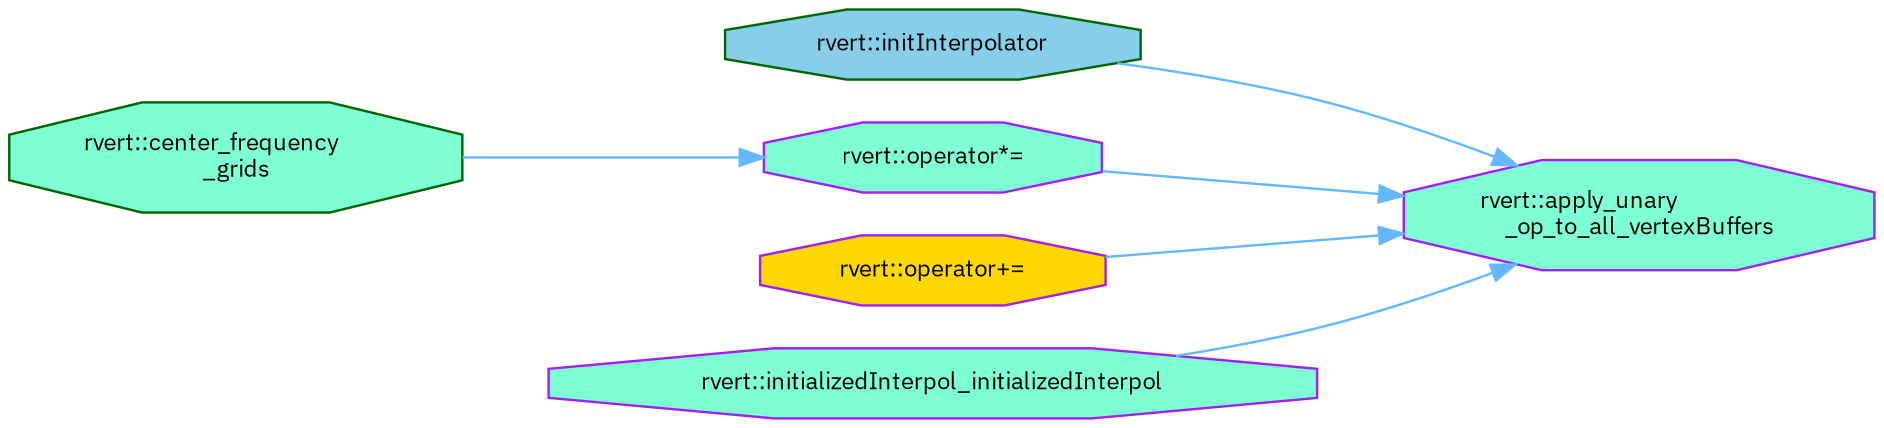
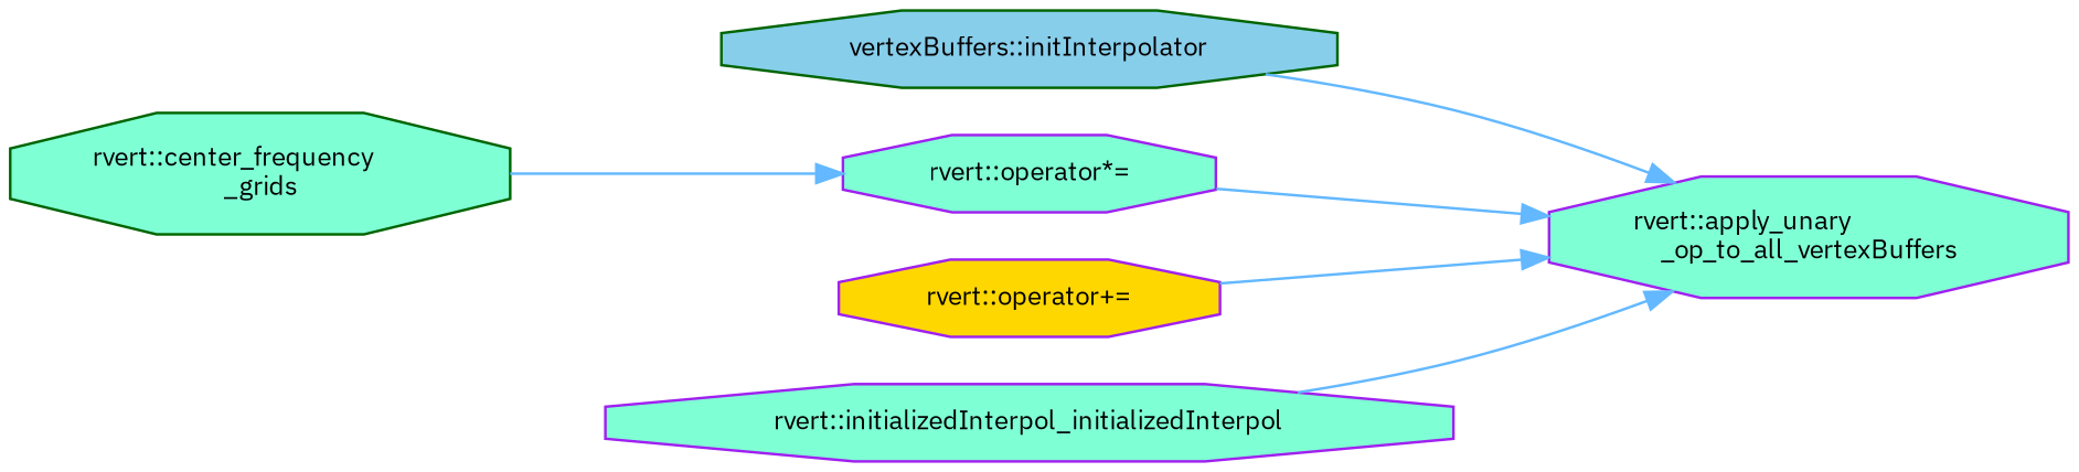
  digraph {
    fontname="IBM Plex Sans"
    rankdir=RL
    node [color=purple fillcolor=aquamarine fontname="IBM Plex Sans" fontsize=10 shape=octagon style=filled]
    edge [color=steelblue1 dir=back fontname="IBM Plex Sans" fontsize=10 labelfontname=Helvetica labelfontsize=10 style=solid]
    n1 [fontcolor=black height=0.2 label="rvert::apply_unary\l_op_to_all_vertexBuffers" width=0.4]
-   n2 [color=darkgreen fillcolor=skyblue height=0.2 label="rvert::initInterpolator" width=0.4]
+   n2 [color=darkgreen fillcolor=skyblue height=0.2 label="vertexBuffers::initInterpolator" width=0.4]
    n3 [height=0.2 label="rvert::operator*=" width=0.4]
    n4 [fillcolor=gold height=0.2 label="rvert::operator+=" width=0.4]
    n5 [height=0.2 label="rvert::initializedInterpol_initializedInterpol" width=0.4]
    n6 [color=darkgreen height=0.2 label="rvert::center_frequency\l_grids" width=0.4]
    n1 -> n2
    n1 -> n3
    n1 -> n4
    n1 -> n5
    n3 -> n6
  }
